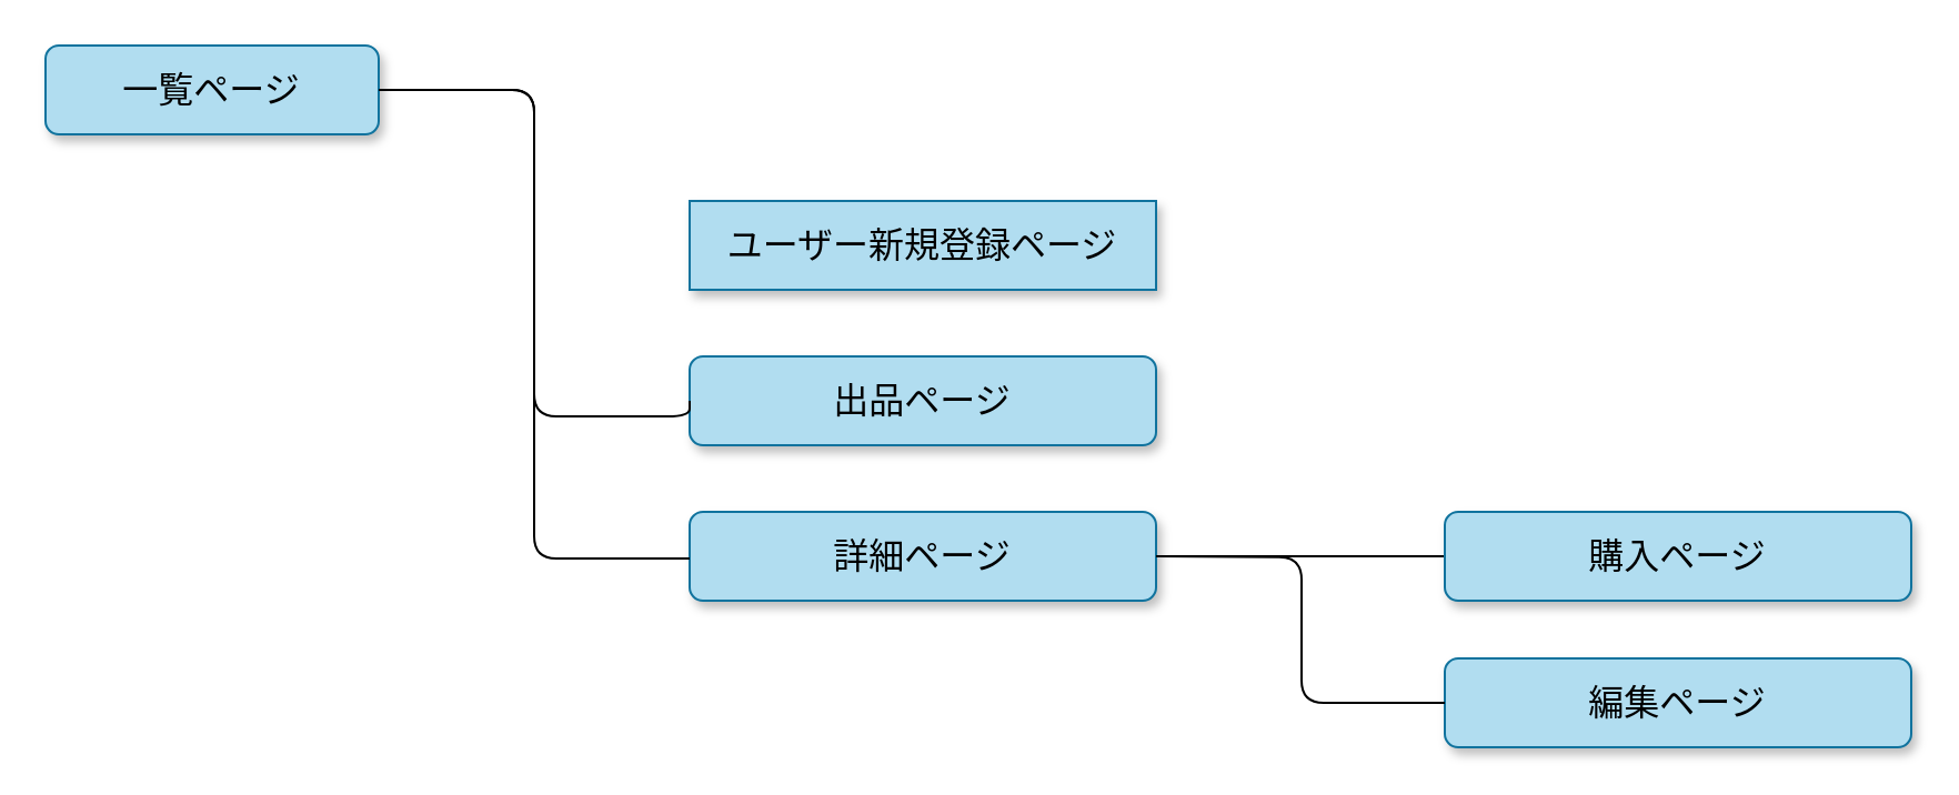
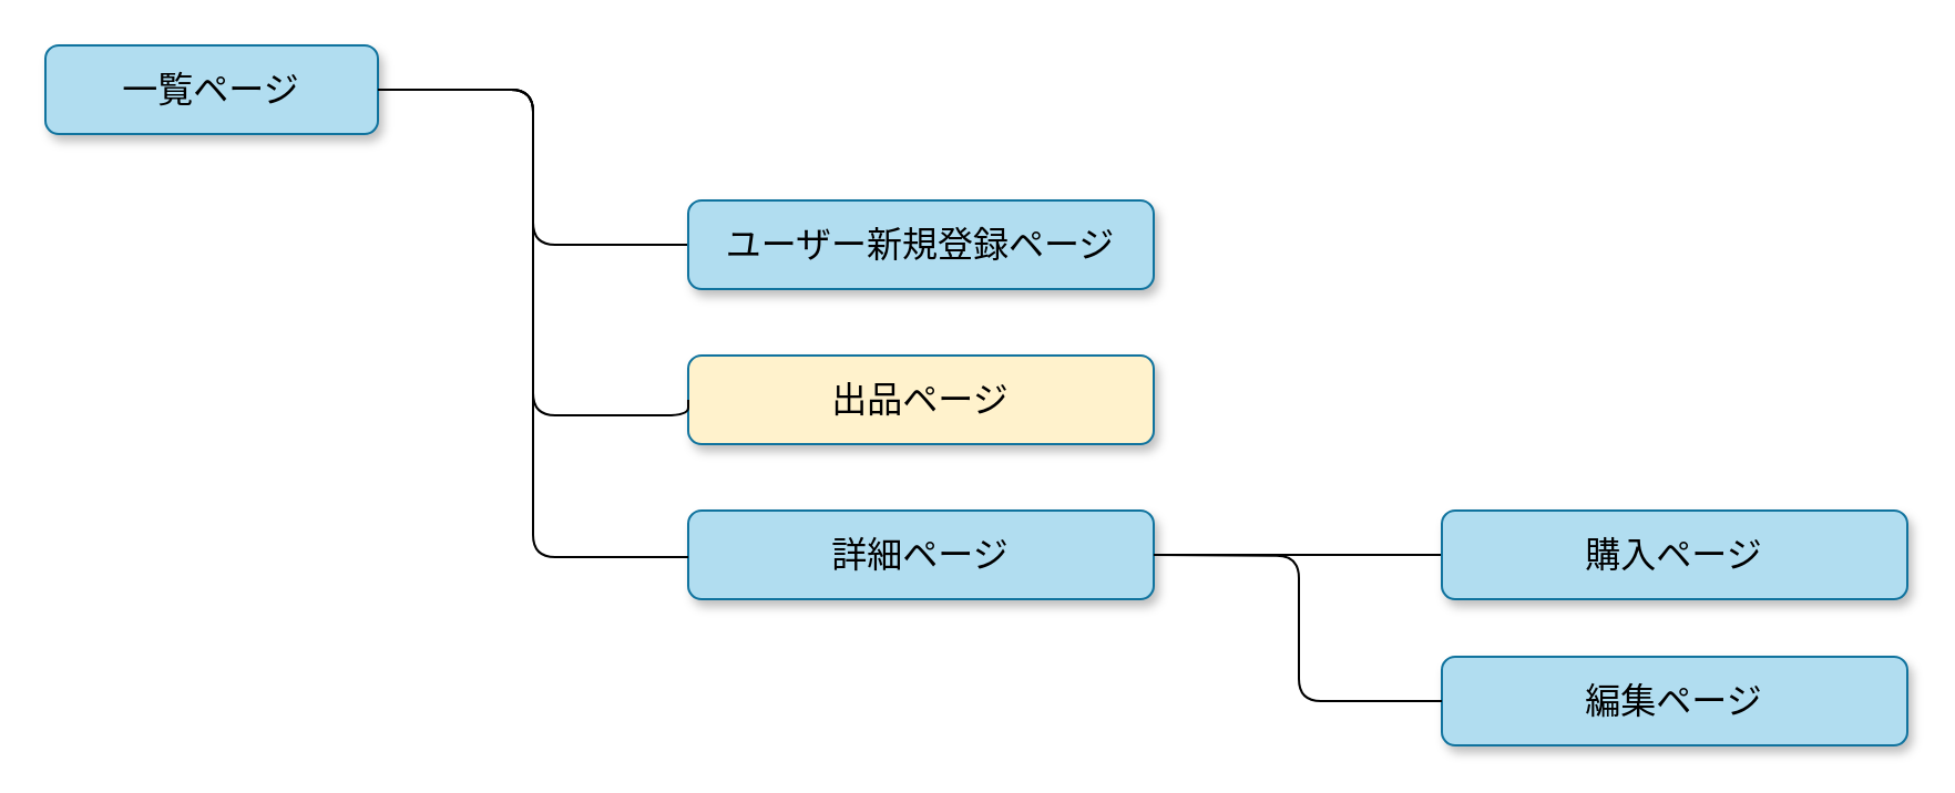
  <mxCell id="0" />
  <mxCell id="1" parent="0" />
+ <mxCell id="2" style="edgeStyle=orthogonalEdgeStyle;html=1;exitX=1;exitY=0.5;exitDx=0;exitDy=0;entryX=0;entryY=0.5;entryDx=0;entryDy=0;fontSize=16;fontColor=#000000;labelBorderColor=none;strokeWidth=1;strokeColor=#000000;startArrow=none;startFill=0;endArrow=none;endFill=0;rounded=1;" edge="1" parent="1" source="3" target="4"><mxGeometry relative="1" as="geometry" /></mxCell>
  <mxCell id="3" value="一覧ページ" style="rounded=1;whiteSpace=wrap;html=1;fillColor=#b1ddf0;strokeColor=#10739e;fontColor=#000000;fontSize=16;shadow=1;" vertex="1" parent="1"><mxGeometry x="20" y="20" width="150" height="40" as="geometry" /></mxCell>
- <mxCell id="4" value="ユーザー新規登録ページ" style="whiteSpace=wrap;html=1;fillColor=#b1ddf0;strokeColor=#10739e;fontColor=#000000;fontSize=16;shadow=1;rounded=0;" vertex="1" parent="1"><mxGeometry x="310" y="90" width="210" height="40" as="geometry" /></mxCell>
- <mxCell id="5" value="出品ページ" style="rounded=1;whiteSpace=wrap;html=1;fillColor=#b1ddf0;strokeColor=#10739e;fontColor=#000000;fontSize=16;shadow=1;" vertex="1" parent="1"><mxGeometry x="310" y="160" width="210" height="40" as="geometry" /></mxCell>
+ <mxCell id="4" value="ユーザー新規登録ページ" style="rounded=1;whiteSpace=wrap;html=1;fillColor=#b1ddf0;strokeColor=#10739e;fontColor=#000000;fontSize=16;shadow=1;" vertex="1" parent="1"><mxGeometry x="310" y="90" width="210" height="40" as="geometry" /></mxCell>
+ <mxCell id="5" value="出品ページ" style="rounded=1;whiteSpace=wrap;html=1;fillColor=#fff2cc;strokeColor=#10739e;fontColor=#000000;fontSize=16;shadow=1;" vertex="1" parent="1"><mxGeometry x="310" y="160" width="210" height="40" as="geometry" /></mxCell>
  <mxCell id="6" style="edgeStyle=none;rounded=1;html=1;exitX=1;exitY=0.5;exitDx=0;exitDy=0;entryX=0;entryY=0.5;entryDx=0;entryDy=0;labelBorderColor=none;strokeColor=#000000;strokeWidth=1;fontSize=16;fontColor=#000000;startArrow=none;startFill=0;endArrow=none;endFill=0;" edge="1" parent="1" source="7" target="8"><mxGeometry relative="1" as="geometry" /></mxCell>
  <mxCell id="7" value="詳細ページ" style="rounded=1;whiteSpace=wrap;html=1;fillColor=#b1ddf0;strokeColor=#10739e;fontColor=#000000;fontSize=16;shadow=1;" vertex="1" parent="1"><mxGeometry x="310" y="230" width="210" height="40" as="geometry" /></mxCell>
  <mxCell id="8" value="購入ページ" style="rounded=1;whiteSpace=wrap;html=1;fillColor=#b1ddf0;strokeColor=#10739e;fontColor=#000000;fontSize=16;shadow=1;" vertex="1" parent="1"><mxGeometry x="650" y="230" width="210" height="40" as="geometry" /></mxCell>
  <mxCell id="9" value="編集ページ" style="rounded=1;whiteSpace=wrap;html=1;fillColor=#b1ddf0;strokeColor=#10739e;fontColor=#000000;fontSize=16;shadow=1;" vertex="1" parent="1"><mxGeometry x="650" y="296" width="210" height="40" as="geometry" /></mxCell>
  <mxCell id="10" style="edgeStyle=orthogonalEdgeStyle;html=1;exitX=1;exitY=0.5;exitDx=0;exitDy=0;entryX=0;entryY=0.5;entryDx=0;entryDy=0;fontSize=16;fontColor=#000000;labelBorderColor=none;strokeWidth=1;strokeColor=#000000;startArrow=none;startFill=0;endArrow=none;endFill=0;rounded=1;" edge="1" parent="1" source="3" target="5"><mxGeometry relative="1" as="geometry"><mxPoint x="180" y="50" as="sourcePoint" /><mxPoint x="320" y="120" as="targetPoint" /><Array as="points"><mxPoint x="240" y="40" /><mxPoint x="240" y="187" /></Array></mxGeometry></mxCell>
  <mxCell id="11" style="edgeStyle=orthogonalEdgeStyle;html=1;exitX=1;exitY=0.5;exitDx=0;exitDy=0;entryX=0;entryY=0.5;entryDx=0;entryDy=0;fontSize=16;fontColor=#000000;labelBorderColor=none;strokeWidth=1;strokeColor=#000000;startArrow=none;startFill=0;endArrow=none;endFill=0;rounded=1;" edge="1" parent="1" source="3"><mxGeometry relative="1" as="geometry"><mxPoint x="170" y="104" as="sourcePoint" /><mxPoint x="310" y="251.048" as="targetPoint" /><Array as="points"><mxPoint x="240" y="40" /><mxPoint x="240" y="251" /></Array></mxGeometry></mxCell>
  <mxCell id="12" style="edgeStyle=orthogonalEdgeStyle;html=1;exitX=1;exitY=0.5;exitDx=0;exitDy=0;fontSize=16;fontColor=#000000;labelBorderColor=none;strokeWidth=1;strokeColor=#000000;startArrow=none;startFill=0;endArrow=none;endFill=0;rounded=1;entryX=0;entryY=0.5;entryDx=0;entryDy=0;" edge="1" parent="1" target="9"><mxGeometry relative="1" as="geometry"><mxPoint x="520" y="250" as="sourcePoint" /><mxPoint x="633" y="325" as="targetPoint" /></mxGeometry></mxCell>
